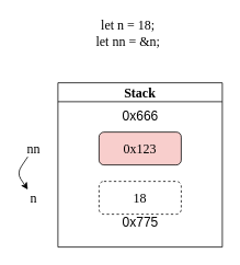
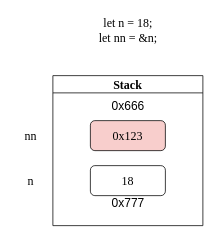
  <mxCell id="0" />
  <mxCell id="1" parent="0" />
  <mxCell id="2" value="Stack" style="swimlane;fontSize=16;fontFamily=Comic Sans MS;" parent="1" vertex="1"><mxGeometry x="70" y="100" width="200" height="200" as="geometry" /></mxCell>
  <mxCell id="3" value="0x123" style="rounded=1;whiteSpace=wrap;html=1;fontFamily=Comic Sans MS;fontSize=16;fillColor=#f8cecc;" parent="2" vertex="1"><mxGeometry x="50" y="60" width="100" height="40" as="geometry" /></mxCell>
- <mxCell id="4" value="18" style="rounded=1;whiteSpace=wrap;html=1;fontFamily=Comic Sans MS;fontSize=16;dashed=1;" parent="2" vertex="1"><mxGeometry x="50" y="120" width="100" height="40" as="geometry" /></mxCell>
- <mxCell id="5" value="&lt;font style=&quot;font-size: 16px&quot;&gt;0x775&lt;/font&gt;" style="text;html=1;align=center;verticalAlign=middle;resizable=0;points=[];autosize=1;strokeColor=none;fillColor=none;" vertex="1" parent="2"><mxGeometry x="70" y="160" width="60" height="20" as="geometry" /></mxCell>
+ <mxCell id="4" value="18" style="rounded=1;whiteSpace=wrap;html=1;fontFamily=Comic Sans MS;fontSize=16;" parent="2" vertex="1"><mxGeometry x="50" y="120" width="100" height="40" as="geometry" /></mxCell>
+ <mxCell id="5" value="&lt;font style=&quot;font-size: 16px&quot;&gt;0x777&lt;/font&gt;" style="text;html=1;align=center;verticalAlign=middle;resizable=0;points=[];autosize=1;strokeColor=none;fillColor=none;" vertex="1" parent="2"><mxGeometry x="70" y="160" width="60" height="20" as="geometry" /></mxCell>
  <mxCell id="6" value="&lt;font style=&quot;font-size: 16px&quot;&gt;0x666&lt;/font&gt;" style="text;html=1;align=center;verticalAlign=middle;resizable=0;points=[];autosize=1;strokeColor=none;fillColor=none;" vertex="1" parent="2"><mxGeometry x="70" y="30" width="60" height="20" as="geometry" /></mxCell>
- <mxCell id="7" style="edgeStyle=none;html=1;fontFamily=Comic Sans MS;fontSize=16;" parent="1" source="8" target="9" edge="1"><mxGeometry relative="1" as="geometry"><Array as="points"><mxPoint x="20" y="210" /></Array></mxGeometry></mxCell>
  <mxCell id="8" value="nn" style="text;html=1;align=center;verticalAlign=middle;resizable=0;points=[];autosize=1;strokeColor=none;fillColor=none;fontSize=16;fontFamily=Comic Sans MS;" parent="1" vertex="1"><mxGeometry x="25" y="170" width="30" height="20" as="geometry" /></mxCell>
  <mxCell id="9" value="n" style="text;html=1;align=center;verticalAlign=middle;resizable=0;points=[];autosize=1;strokeColor=none;fillColor=none;fontSize=16;fontFamily=Comic Sans MS;" parent="1" vertex="1"><mxGeometry x="30" y="230" width="20" height="20" as="geometry" /></mxCell>
- <mxCell id="10" value="let n = 18;&lt;br&gt;let nn = &amp;amp;n;" style="text;html=1;align=center;verticalAlign=middle;resizable=0;points=[];autosize=1;strokeColor=none;fillColor=none;fontSize=16;fontFamily=Comic Sans MS;" parent="1" vertex="1"><mxGeometry x="105" y="20" width="100" height="40" as="geometry" /></mxCell>
+ <mxCell id="10" value="let n = 18;&lt;br&gt;let nn = &amp;amp;n;" style="text;html=1;align=center;verticalAlign=middle;resizable=0;points=[];autosize=1;strokeColor=none;fillColor=none;fontSize=16;fontFamily=Comic Sans MS;" parent="1" vertex="1"><mxGeometry x="120" y="20" width="100" height="40" as="geometry" /></mxCell>
